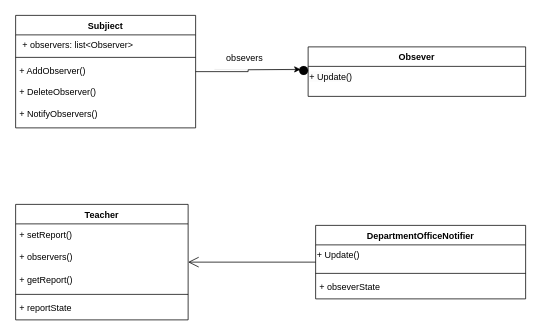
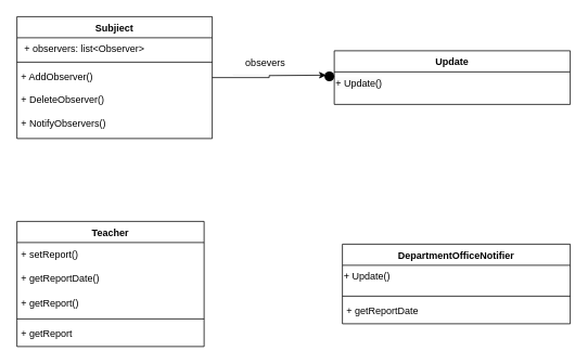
  <mxCell id="0" />
  <mxCell id="1" parent="0" />
  <mxCell id="2" style="edgeStyle=orthogonalEdgeStyle;rounded=0;orthogonalLoop=1;jettySize=auto;html=1;strokeColor=#000000;shadow=0;targetPerimeterSpacing=0;" edge="1" parent="1" source="3"><mxGeometry relative="1" as="geometry"><mxPoint x="400" y="92" as="targetPoint" /></mxGeometry></mxCell>
  <mxCell id="3" value="Subjiect" style="swimlane;fontStyle=1;align=center;verticalAlign=top;childLayout=stackLayout;horizontal=1;startSize=26;horizontalStack=0;resizeParent=1;resizeParentMax=0;resizeLast=0;collapsible=1;marginBottom=0;whiteSpace=wrap;html=1;" vertex="1" parent="1"><mxGeometry x="20" y="20" width="240" height="150" as="geometry" /></mxCell>
  <mxCell id="4" value="&amp;nbsp;+ observers: list&amp;lt;Observer&amp;gt;" style="text;strokeColor=none;fillColor=none;align=left;verticalAlign=top;spacingLeft=4;spacingRight=4;overflow=hidden;rotatable=0;points=[[0,0.5],[1,0.5]];portConstraint=eastwest;whiteSpace=wrap;html=1;" vertex="1" parent="3"><mxGeometry y="26" width="240" height="26" as="geometry" /></mxCell>
  <mxCell id="5" value="" style="line;strokeWidth=1;fillColor=none;align=left;verticalAlign=middle;spacingTop=-1;spacingLeft=3;spacingRight=3;rotatable=0;labelPosition=right;points=[];portConstraint=eastwest;strokeColor=inherit;" vertex="1" parent="3"><mxGeometry y="52" width="240" height="8" as="geometry" /></mxCell>
  <mxCell id="6" value=" + AddObserver() &#10;&#10; + DeleteObserver()  &#10;&#10; + NotifyObservers() " style="text;whiteSpace=wrap;" vertex="1" parent="3"><mxGeometry y="60" width="240" height="90" as="geometry" /></mxCell>
- <mxCell id="7" value="Obsever" style="swimlane;fontStyle=1;align=center;verticalAlign=top;childLayout=stackLayout;horizontal=1;startSize=26;horizontalStack=0;resizeParent=1;resizeParentMax=0;resizeLast=0;collapsible=1;marginBottom=0;whiteSpace=wrap;html=1;" vertex="1" parent="1"><mxGeometry x="410" y="62" width="290" height="66" as="geometry" /></mxCell>
+ <mxCell id="7" value="Update" style="swimlane;fontStyle=1;align=center;verticalAlign=top;childLayout=stackLayout;horizontal=1;startSize=26;horizontalStack=0;resizeParent=1;resizeParentMax=0;resizeLast=0;collapsible=1;marginBottom=0;whiteSpace=wrap;html=1;" vertex="1" parent="1"><mxGeometry x="410" y="62" width="290" height="66" as="geometry" /></mxCell>
  <mxCell id="8" value="&lt;span style=&quot;color: rgb(0, 0, 0); font-family: Helvetica; font-size: 12px; font-style: normal; font-variant-ligatures: normal; font-variant-caps: normal; font-weight: 400; letter-spacing: normal; orphans: 2; text-align: left; text-indent: 0px; text-transform: none; widows: 2; word-spacing: 0px; -webkit-text-stroke-width: 0px; background-color: rgb(251, 251, 251); text-decoration-thickness: initial; text-decoration-style: initial; text-decoration-color: initial; float: none; display: inline !important;&quot;&gt;+ Update()&lt;/span&gt;" style="text;whiteSpace=wrap;html=1;" vertex="1" parent="7"><mxGeometry y="26" width="290" height="40" as="geometry" /></mxCell>
  <mxCell id="9" value="DepartmentOfficeNotifier" style="swimlane;fontStyle=1;align=center;verticalAlign=top;childLayout=stackLayout;horizontal=1;startSize=26;horizontalStack=0;resizeParent=1;resizeParentMax=0;resizeLast=0;collapsible=1;marginBottom=0;whiteSpace=wrap;html=1;" vertex="1" parent="1"><mxGeometry x="420" y="300" width="280" height="98" as="geometry" /></mxCell>
  <mxCell id="10" value="+ Update()" style="text;whiteSpace=wrap;" vertex="1" parent="9"><mxGeometry y="26" width="280" height="34" as="geometry" /></mxCell>
  <mxCell id="11" value="" style="line;strokeWidth=1;fillColor=none;align=left;verticalAlign=middle;spacingTop=-1;spacingLeft=3;spacingRight=3;rotatable=0;labelPosition=right;points=[];portConstraint=eastwest;strokeColor=inherit;" vertex="1" parent="9"><mxGeometry y="60" width="280" height="8" as="geometry" /></mxCell>
- <mxCell id="12" value="&amp;nbsp;+ obseverState" style="text;html=1;align=left;verticalAlign=middle;resizable=0;points=[];autosize=1;strokeColor=none;fillColor=none;" vertex="1" parent="9"><mxGeometry y="68" width="280" height="30" as="geometry" /></mxCell>
+ <mxCell id="12" value="&amp;nbsp;+ getReportDate" style="text;html=1;align=left;verticalAlign=middle;resizable=0;points=[];autosize=1;strokeColor=none;fillColor=none;" vertex="1" parent="9"><mxGeometry y="68" width="280" height="30" as="geometry" /></mxCell>
  <mxCell id="13" value="Teacher" style="swimlane;fontStyle=1;align=center;verticalAlign=top;childLayout=stackLayout;horizontal=1;startSize=26;horizontalStack=0;resizeParent=1;resizeParentMax=0;resizeLast=0;collapsible=1;marginBottom=0;whiteSpace=wrap;html=1;" vertex="1" parent="1"><mxGeometry x="20" y="272" width="230" height="154" as="geometry" /></mxCell>
  <mxCell id="14" value="&amp;nbsp;+ setReport()" style="text;html=1;align=left;verticalAlign=middle;resizable=0;points=[];autosize=1;strokeColor=none;fillColor=none;" vertex="1" parent="13"><mxGeometry y="26" width="230" height="30" as="geometry" /></mxCell>
- <mxCell id="15" value="&amp;nbsp;+ observers()" style="text;html=1;align=left;verticalAlign=middle;resizable=0;points=[];autosize=1;strokeColor=none;fillColor=none;" vertex="1" parent="13"><mxGeometry y="56" width="230" height="30" as="geometry" /></mxCell>
+ <mxCell id="15" value="&amp;nbsp;+ getReportDate()" style="text;html=1;align=left;verticalAlign=middle;resizable=0;points=[];autosize=1;strokeColor=none;fillColor=none;" vertex="1" parent="13"><mxGeometry y="56" width="230" height="30" as="geometry" /></mxCell>
  <mxCell id="16" value="&amp;nbsp;+ getReport()" style="text;html=1;align=left;verticalAlign=middle;resizable=0;points=[];autosize=1;strokeColor=none;fillColor=none;" vertex="1" parent="13"><mxGeometry y="86" width="230" height="30" as="geometry" /></mxCell>
  <mxCell id="17" value="" style="line;strokeWidth=1;fillColor=none;align=left;verticalAlign=middle;spacingTop=-1;spacingLeft=3;spacingRight=3;rotatable=0;labelPosition=right;points=[];portConstraint=eastwest;strokeColor=inherit;" vertex="1" parent="13"><mxGeometry y="116" width="230" height="8" as="geometry" /></mxCell>
- <mxCell id="18" value="&amp;nbsp;+ reportState" style="text;html=1;align=left;verticalAlign=middle;resizable=0;points=[];autosize=1;strokeColor=none;fillColor=none;" vertex="1" parent="13"><mxGeometry y="124" width="230" height="30" as="geometry" /></mxCell>
- <mxCell id="19" value="" style="endArrow=open;endFill=1;endSize=12;html=1;rounded=0;" edge="1" parent="1" source="9" target="13"><mxGeometry width="160" relative="1" as="geometry"><mxPoint x="310" y="452" as="sourcePoint" /><mxPoint x="470" y="452" as="targetPoint" /></mxGeometry></mxCell>
+ <mxCell id="18" value="&amp;nbsp;+ getReport" style="text;html=1;align=left;verticalAlign=middle;resizable=0;points=[];autosize=1;strokeColor=none;fillColor=none;" vertex="1" parent="13"><mxGeometry y="124" width="230" height="30" as="geometry" /></mxCell>
  <mxCell id="20" value="" style="html=1;verticalAlign=bottom;startArrow=circle;startFill=1;endArrow=open;startSize=6;endSize=0;curved=0;rounded=0;strokeWidth=0;" edge="1" parent="1"><mxGeometry width="80" relative="1" as="geometry"><mxPoint x="410" y="93.5" as="sourcePoint" /><mxPoint x="285" y="92" as="targetPoint" /><mxPoint as="offset" /></mxGeometry></mxCell>
  <mxCell id="21" value="obsevers" style="text;html=1;align=center;verticalAlign=middle;resizable=0;points=[];autosize=1;strokeColor=none;fillColor=none;" vertex="1" parent="1"><mxGeometry x="290" y="62" width="70" height="30" as="geometry" /></mxCell>
